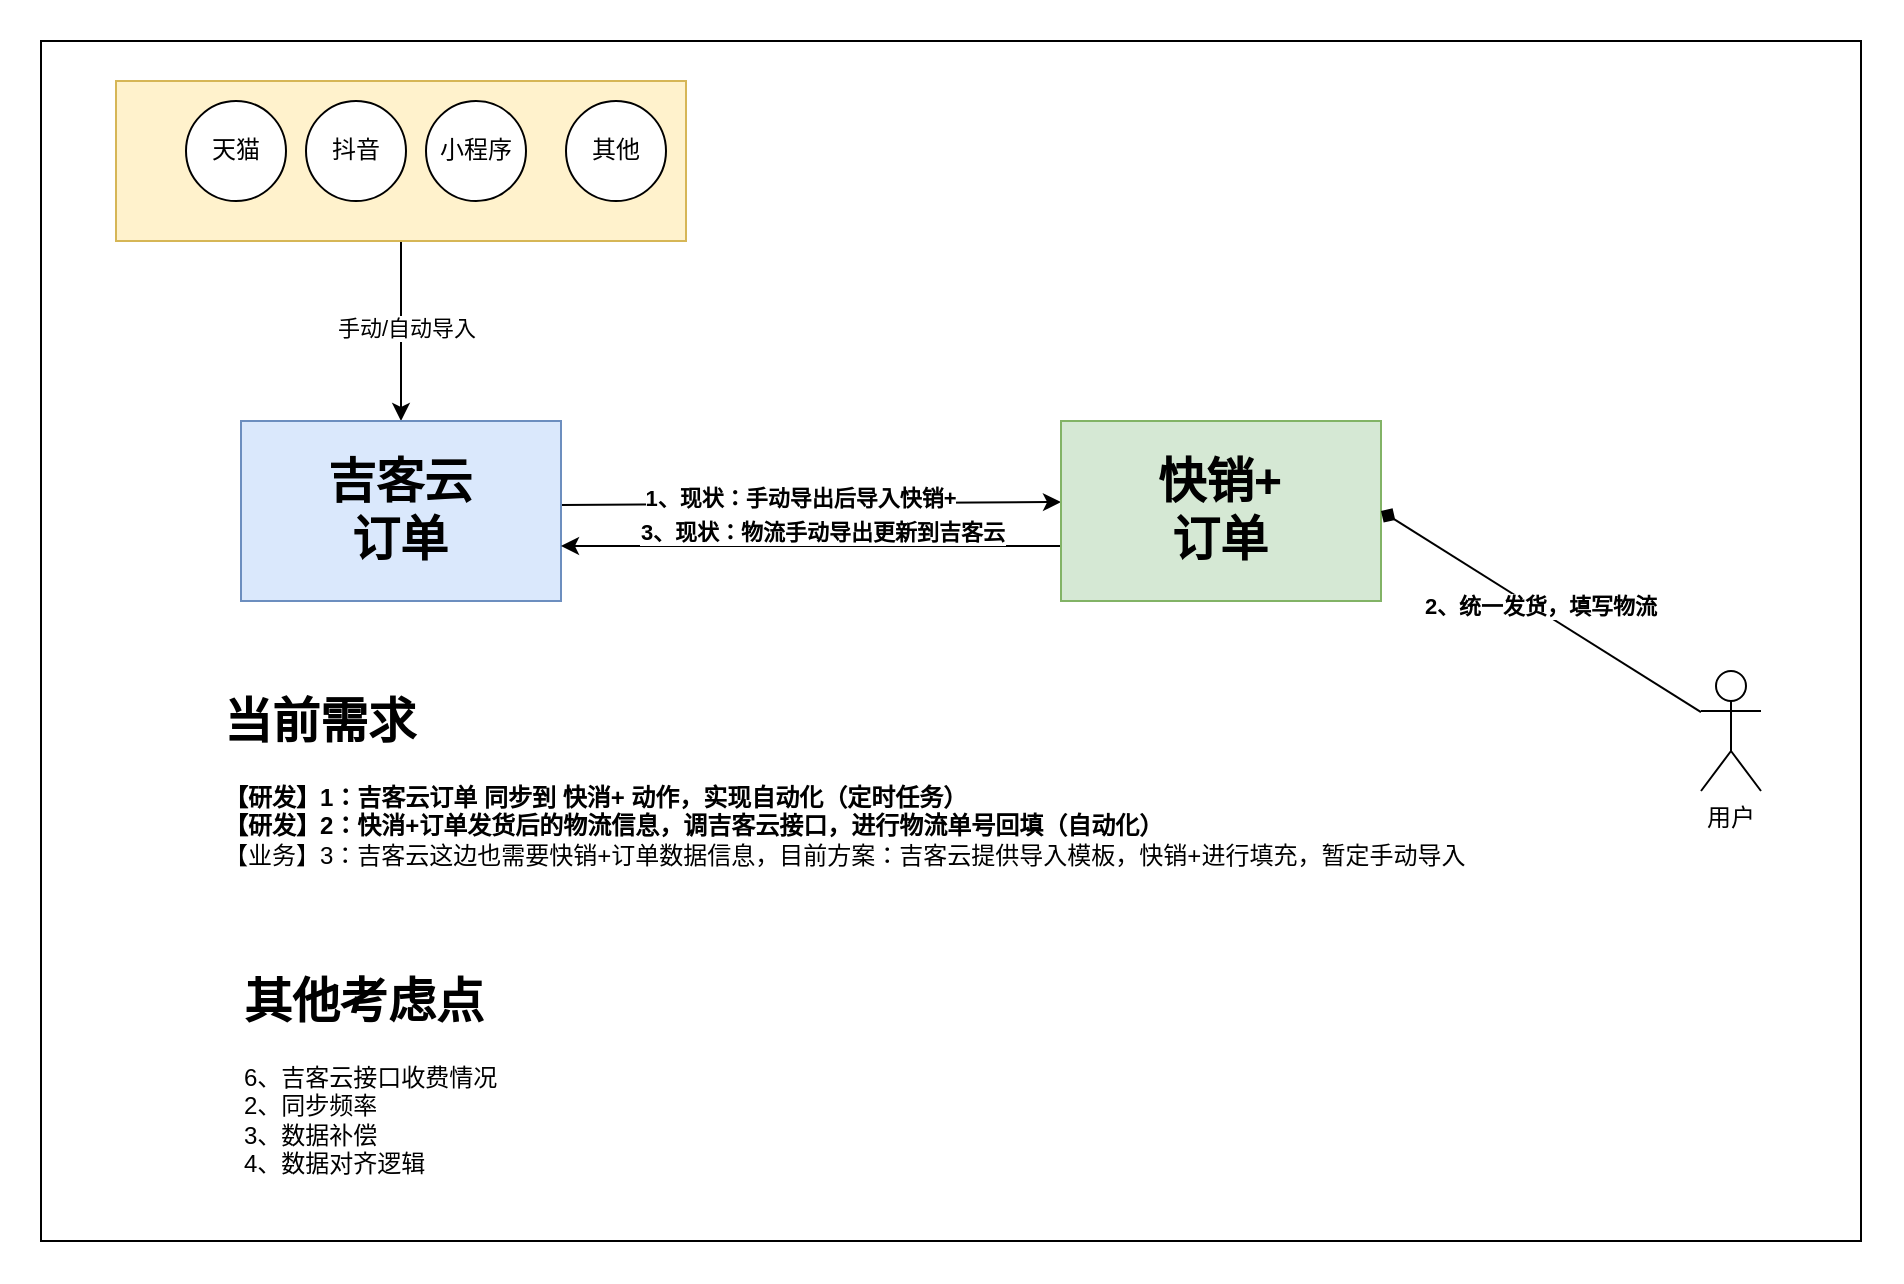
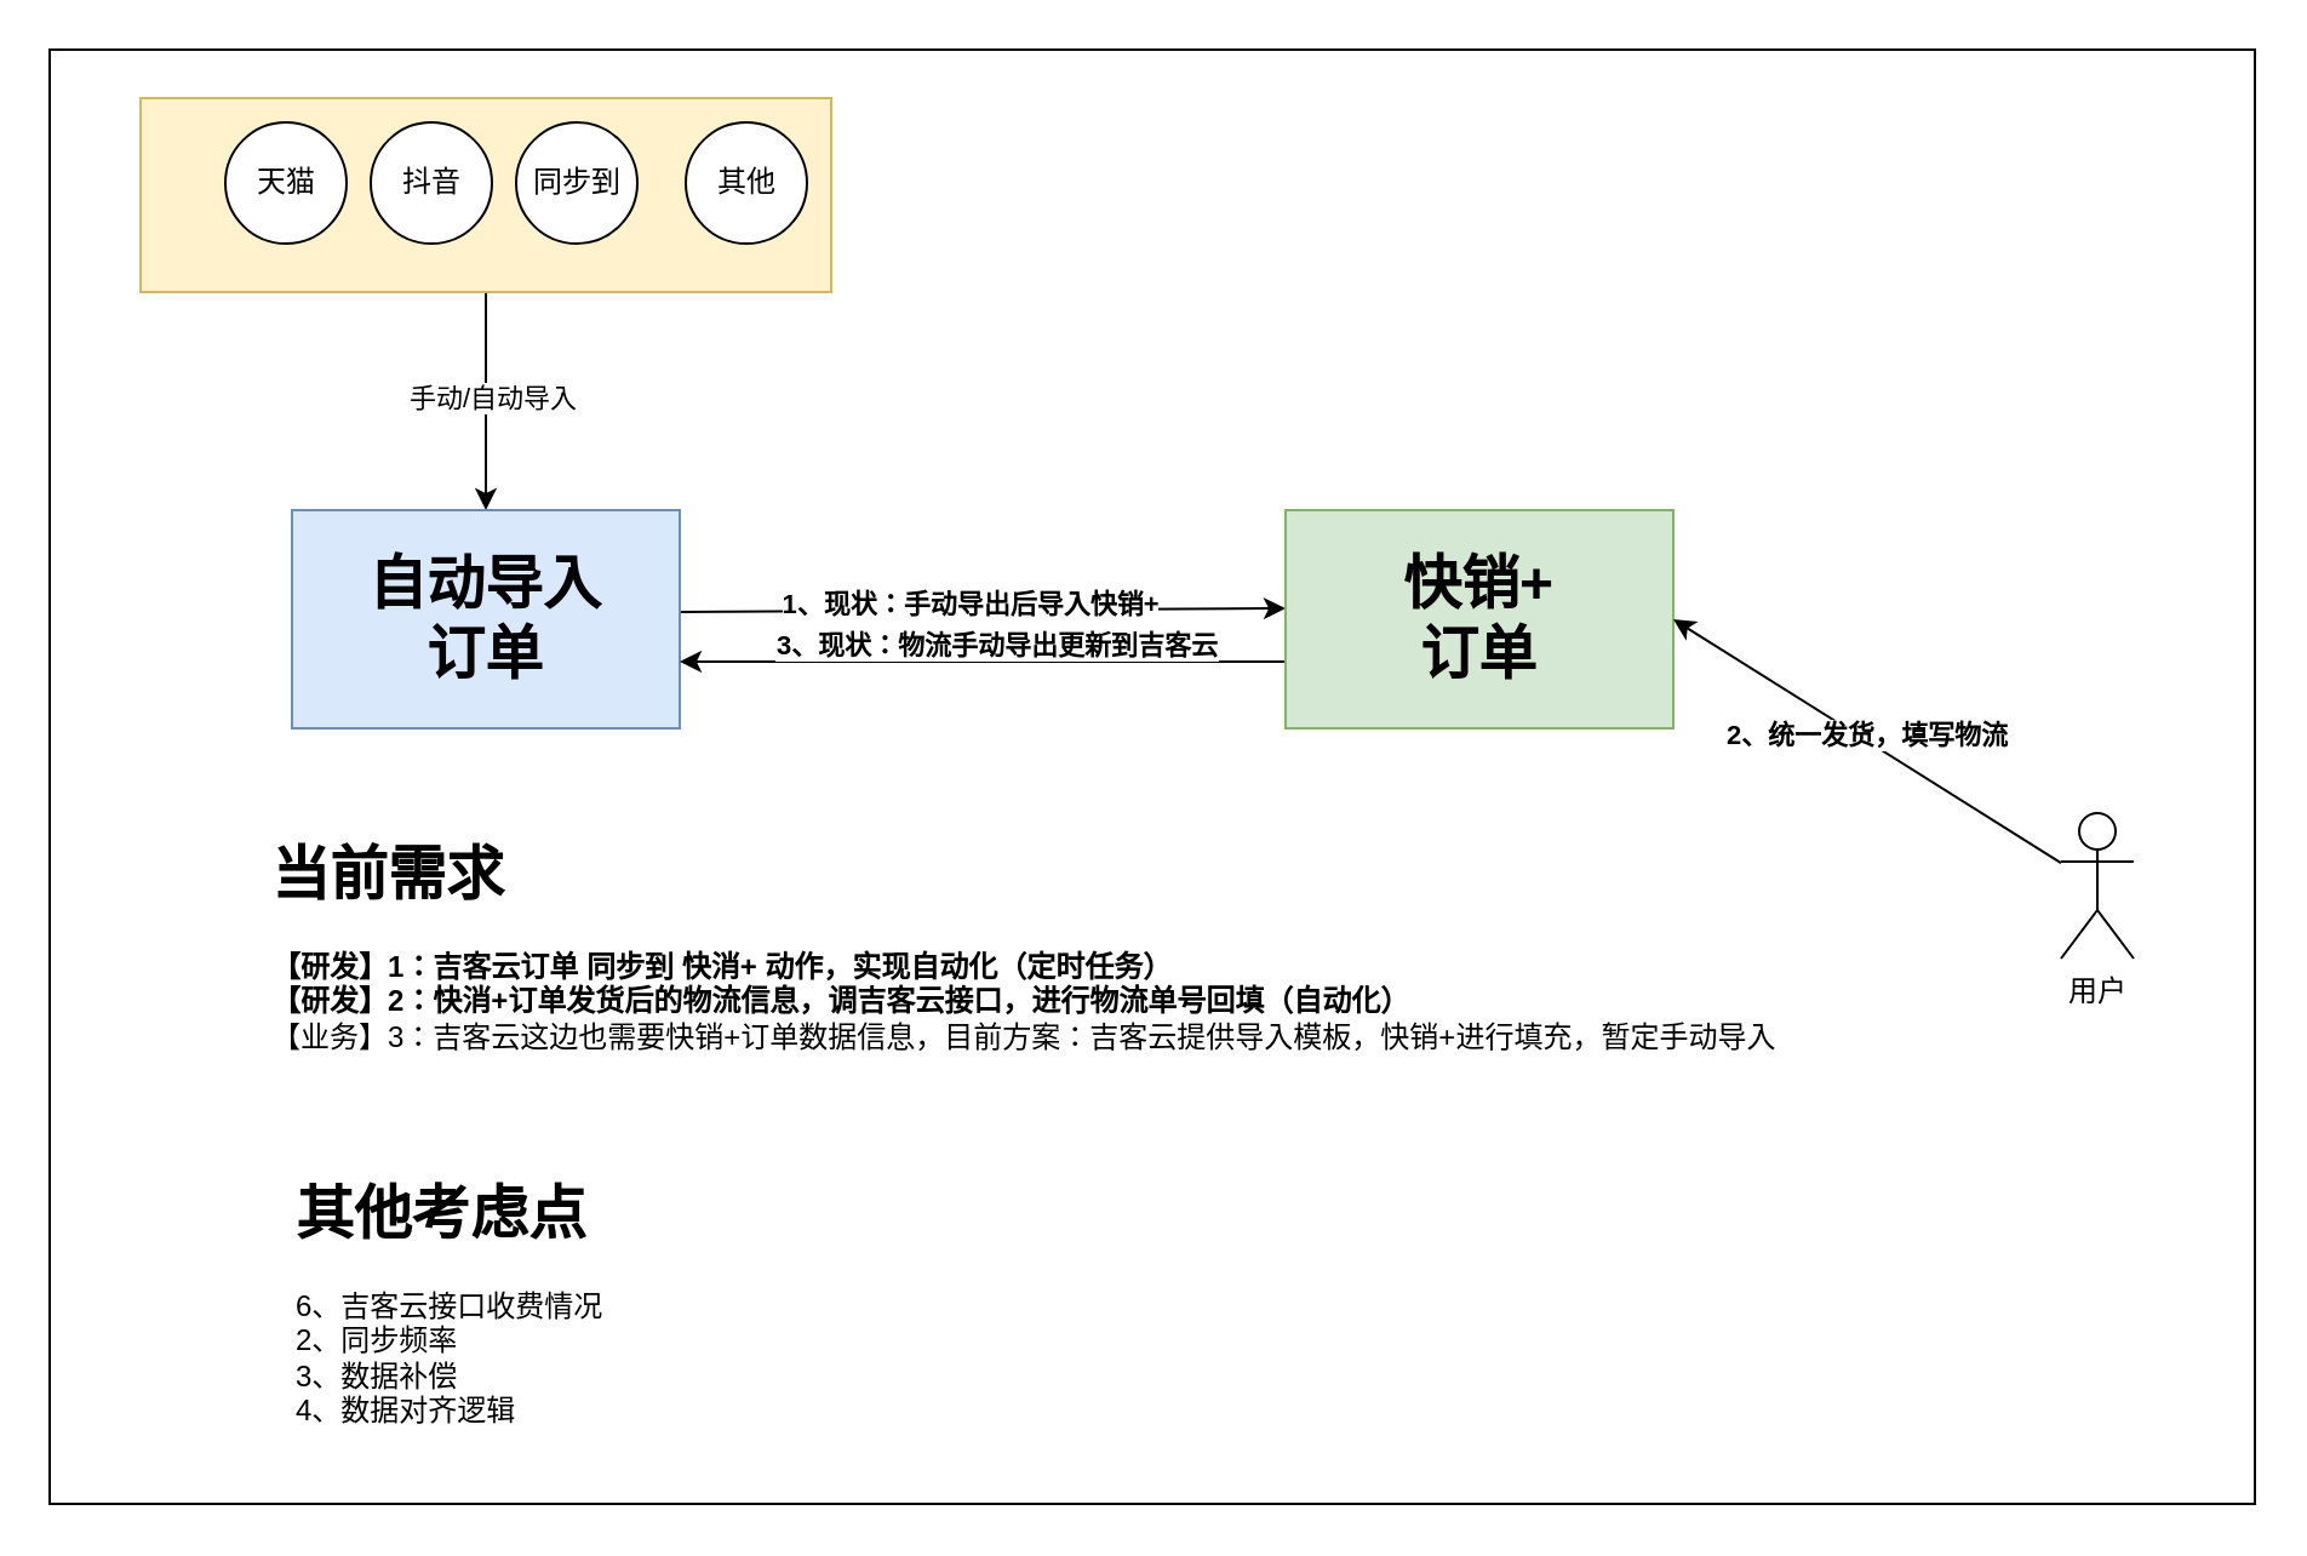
  <mxCell id="0" />
  <mxCell id="1" parent="0" />
  <mxCell id="2" value="" style="rounded=0;whiteSpace=wrap;html=1;" vertex="1" parent="1"><mxGeometry x="20" y="20" width="910" height="600" as="geometry" /></mxCell>
  <mxCell id="3" style="edgeStyle=none;rounded=0;orthogonalLoop=1;jettySize=auto;html=1;exitX=0.5;exitY=1;exitDx=0;exitDy=0;" edge="1" parent="1" source="5" target="8"><mxGeometry relative="1" as="geometry" /></mxCell>
  <mxCell id="4" value="手动/自动导入" style="edgeLabel;html=1;align=center;verticalAlign=middle;resizable=0;points=[];" vertex="1" connectable="0" parent="3"><mxGeometry x="-0.04" y="2" relative="1" as="geometry"><mxPoint as="offset" /></mxGeometry></mxCell>
  <mxCell id="5" value="" style="rounded=0;whiteSpace=wrap;html=1;fillColor=#fff2cc;strokeColor=#d6b656;" vertex="1" parent="1"><mxGeometry x="57.5" y="40" width="285" height="80" as="geometry" /></mxCell>
  <mxCell id="6" style="edgeStyle=none;rounded=0;orthogonalLoop=1;jettySize=auto;html=1;entryX=0;entryY=0.25;entryDx=0;entryDy=0;" edge="1" parent="1"><mxGeometry relative="1" as="geometry"><mxPoint x="280" y="252" as="sourcePoint" /><mxPoint x="530" y="250.5" as="targetPoint" /></mxGeometry></mxCell>
  <mxCell id="7" value="&lt;b&gt;1、现状：手动导出后导入快销+&lt;/b&gt;" style="edgeLabel;html=1;align=center;verticalAlign=middle;resizable=0;points=[];" vertex="1" connectable="0" parent="6"><mxGeometry x="-0.295" y="3" relative="1" as="geometry"><mxPoint x="32" as="offset" /></mxGeometry></mxCell>
- <mxCell id="8" value="&lt;font style=&quot;font-size: 24px;&quot;&gt;&lt;b&gt;吉客云&lt;br&gt;订单&lt;/b&gt;&lt;/font&gt;" style="rounded=0;whiteSpace=wrap;html=1;fillColor=#dae8fc;strokeColor=#6c8ebf;" vertex="1" parent="1"><mxGeometry x="120" y="210" width="160" height="90" as="geometry" /></mxCell>
+ <mxCell id="8" value="&lt;font style=&quot;font-size: 24px;&quot;&gt;&lt;b&gt;自动导入&lt;br&gt;订单&lt;/b&gt;&lt;/font&gt;" style="rounded=0;whiteSpace=wrap;html=1;fillColor=#dae8fc;strokeColor=#6c8ebf;" vertex="1" parent="1"><mxGeometry x="120" y="210" width="160" height="90" as="geometry" /></mxCell>
  <mxCell id="9" style="edgeStyle=none;rounded=0;orthogonalLoop=1;jettySize=auto;html=1;exitX=0;exitY=0.75;exitDx=0;exitDy=0;entryX=1;entryY=0.75;entryDx=0;entryDy=0;" edge="1" parent="1"><mxGeometry relative="1" as="geometry"><mxPoint x="530" y="272.5" as="sourcePoint" /><mxPoint x="280" y="272.5" as="targetPoint" /></mxGeometry></mxCell>
  <mxCell id="10" value="3、现状：物流手动导出更新到吉客云" style="edgeLabel;html=1;align=center;verticalAlign=middle;resizable=0;points=[];fontStyle=1" vertex="1" connectable="0" parent="9"><mxGeometry x="0.504" y="-1" relative="1" as="geometry"><mxPoint x="68" y="-6" as="offset" /></mxGeometry></mxCell>
  <mxCell id="11" value="&lt;font style=&quot;font-size: 24px;&quot;&gt;&lt;b&gt;快销+&lt;br&gt;订单&lt;/b&gt;&lt;/font&gt;" style="rounded=0;whiteSpace=wrap;html=1;fillColor=#d5e8d4;strokeColor=#82b366;" vertex="1" parent="1"><mxGeometry x="530" y="210" width="160" height="90" as="geometry" /></mxCell>
- <mxCell id="12" value="" style="edgeStyle=none;rounded=0;orthogonalLoop=1;jettySize=auto;html=1;entryX=1;entryY=0.5;entryDx=0;entryDy=0;endArrow=diamond;" edge="1" parent="1" source="14" target="11"><mxGeometry relative="1" as="geometry"><mxPoint x="770" y="255" as="targetPoint" /></mxGeometry></mxCell>
+ <mxCell id="12" value="" style="edgeStyle=none;rounded=0;orthogonalLoop=1;jettySize=auto;html=1;entryX=1;entryY=0.5;entryDx=0;entryDy=0;" edge="1" parent="1" source="14" target="11"><mxGeometry relative="1" as="geometry"><mxPoint x="770" y="255" as="targetPoint" /></mxGeometry></mxCell>
  <mxCell id="13" value="2、统一发货，填写物流" style="edgeLabel;html=1;align=center;verticalAlign=middle;resizable=0;points=[];fontStyle=1" vertex="1" connectable="0" parent="12"><mxGeometry x="0.053" y="1" relative="1" as="geometry"><mxPoint x="4" y="-1" as="offset" /></mxGeometry></mxCell>
  <mxCell id="14" value="用户" style="shape=umlActor;verticalLabelPosition=bottom;verticalAlign=top;html=1;outlineConnect=0;" vertex="1" parent="1"><mxGeometry x="850" y="335" width="30" height="60" as="geometry" /></mxCell>
  <mxCell id="15" value="天猫" style="ellipse;whiteSpace=wrap;html=1;aspect=fixed;" vertex="1" parent="1"><mxGeometry x="92.5" y="50" width="50" height="50" as="geometry" /></mxCell>
  <mxCell id="16" value="抖音" style="ellipse;whiteSpace=wrap;html=1;aspect=fixed;" vertex="1" parent="1"><mxGeometry x="152.5" y="50" width="50" height="50" as="geometry" /></mxCell>
- <mxCell id="17" value="小程序" style="ellipse;whiteSpace=wrap;html=1;aspect=fixed;" vertex="1" parent="1"><mxGeometry x="212.5" y="50" width="50" height="50" as="geometry" /></mxCell>
+ <mxCell id="17" value="同步到" style="ellipse;whiteSpace=wrap;html=1;aspect=fixed;" vertex="1" parent="1"><mxGeometry x="212.5" y="50" width="50" height="50" as="geometry" /></mxCell>
  <mxCell id="18" value="其他" style="ellipse;whiteSpace=wrap;html=1;aspect=fixed;" vertex="1" parent="1"><mxGeometry x="282.5" y="50" width="50" height="50" as="geometry" /></mxCell>
  <mxCell id="19" value="&lt;h1 style=&quot;margin-top: 0px;&quot;&gt;当前需求&lt;/h1&gt;&lt;p&gt;&lt;b&gt;【研发】1：吉客云订单 同步到 快消+ 动作，实现自动化（定时任务）&lt;br&gt;【研发】2：快消+订单发货后的物流信息，调吉客云接口，进行物流单号回填（自动化）&lt;/b&gt;&lt;br&gt;【业务】3：吉客云这边也需要快销+订单数据信息，目前方案：吉客云提供导入模板，快销+进行填充，暂定手动导入&lt;/p&gt;" style="text;html=1;whiteSpace=wrap;overflow=hidden;rounded=0;" vertex="1" parent="1"><mxGeometry x="110" y="340" width="630" height="100" as="geometry" /></mxCell>
  <mxCell id="20" value="&lt;h1 style=&quot;margin-top: 0px;&quot;&gt;其他考虑点&lt;/h1&gt;&lt;p&gt;6、吉客云接口收费情况&lt;br&gt;2、同步频率&lt;br&gt;3、数据补偿&lt;br&gt;4、数据对齐逻辑&lt;/p&gt;" style="text;html=1;whiteSpace=wrap;overflow=hidden;rounded=0;" vertex="1" parent="1"><mxGeometry x="120" y="480" width="360" height="120" as="geometry" /></mxCell>
